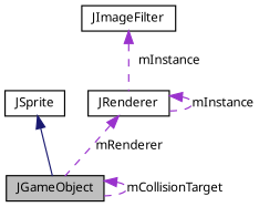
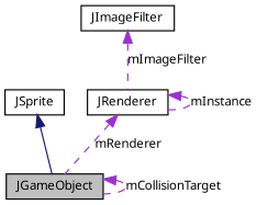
  digraph {
    node [color=black fillcolor=white fontname="FreeSans.ttf" fontsize=10 shape=record style=filled]
    edge [color=darkorchid3 dir=back fontname="FreeSans.ttf" fontsize=10 labelfontname="FreeSans.ttf" labelfontsize=10 style=dashed]
    n1 [fillcolor=grey75 fontcolor=black height=0.2 label=JGameObject width=0.4]
    n2 [height=0.2 label=JSprite width=0.4]
    n3 [height=0.2 label=JRenderer width=0.4]
    n4 [height=0.2 label=JImageFilter width=0.4]
    n1 -> n1 [label=mCollisionTarget]
    n2 -> n1 [color=midnightblue style=solid]
    n3 -> n1 [label=mRenderer]
    n3 -> n3 [label=mInstance]
-   n4 -> n3 [label=mInstance]
+   n4 -> n3 [label=mImageFilter]
  }
